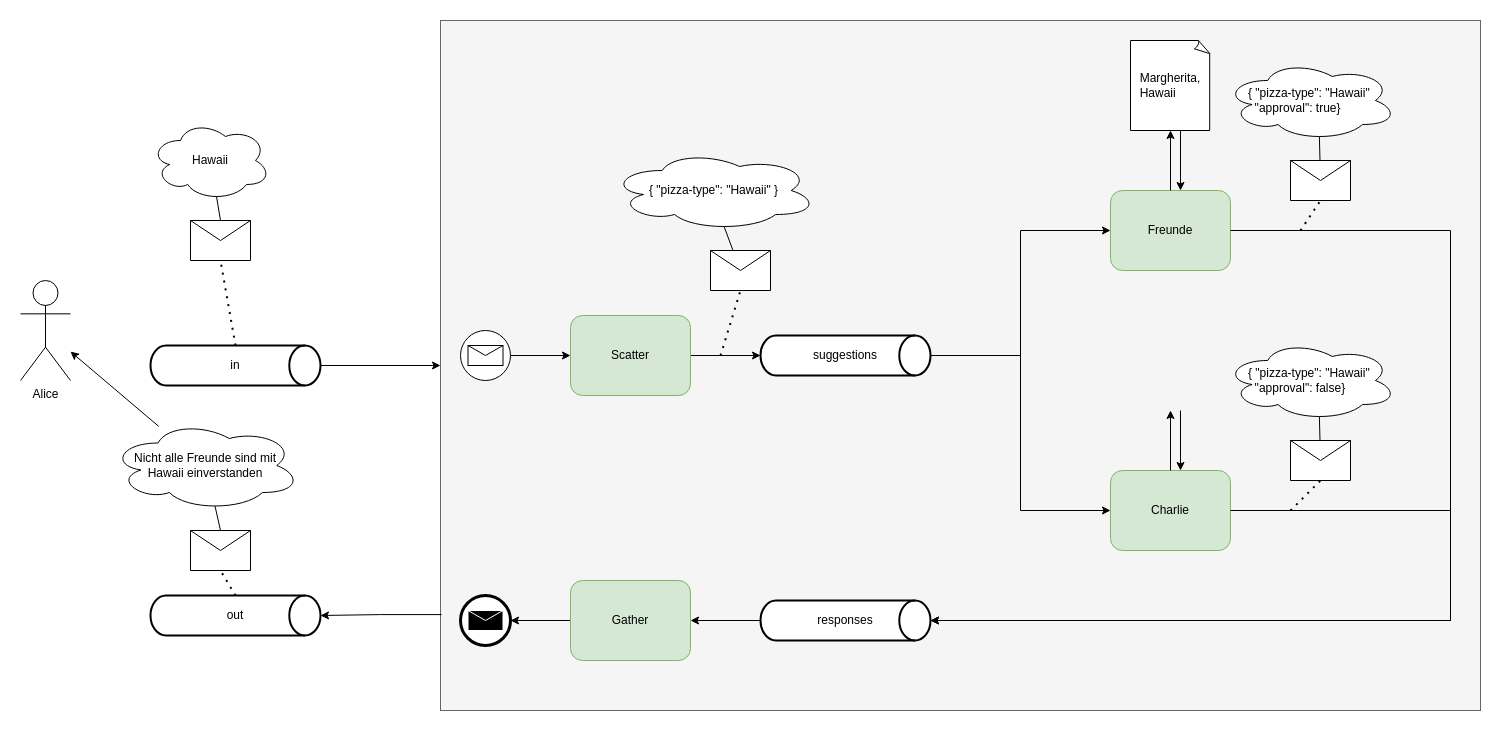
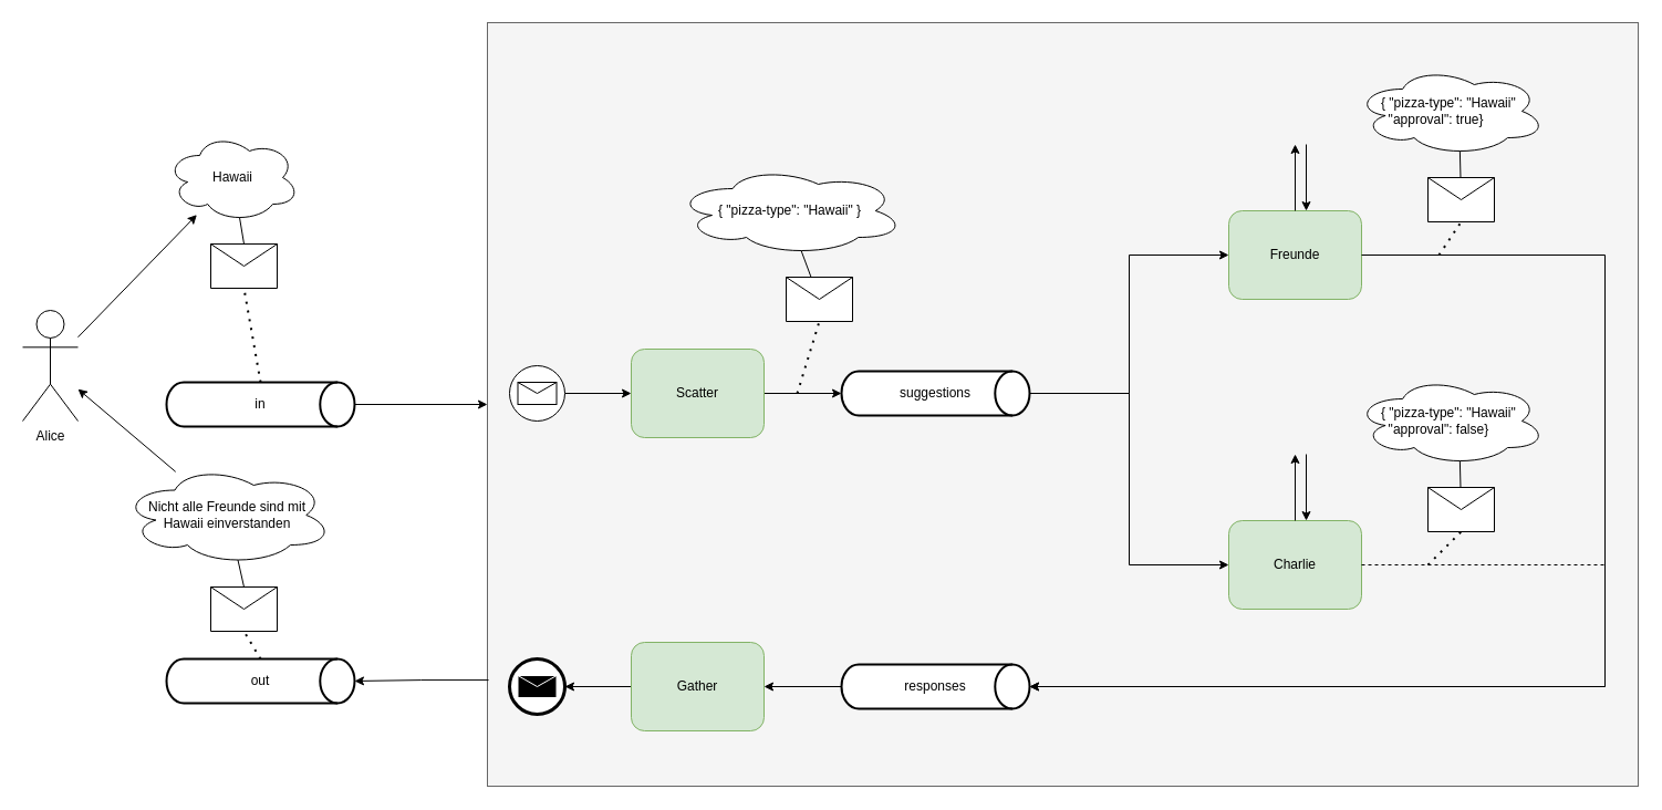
  <mxCell id="0" />
  <mxCell id="1" parent="0" />
  <mxCell id="2" value="" style="rounded=0;whiteSpace=wrap;html=1;fillColor=#f5f5f5;strokeColor=#666666;fontColor=#333333;" parent="1" vertex="1"><mxGeometry x="440" y="20" width="1040" height="690" as="geometry" /></mxCell>
  <mxCell id="3" style="edgeStyle=orthogonalEdgeStyle;rounded=0;orthogonalLoop=1;jettySize=auto;html=1;" parent="1" source="4" target="2" edge="1"><mxGeometry relative="1" as="geometry" /></mxCell>
  <mxCell id="4" value="in" style="strokeWidth=2;html=1;shape=mxgraph.flowchart.direct_data;whiteSpace=wrap;" parent="1" vertex="1"><mxGeometry x="150" y="345" width="170" height="40" as="geometry" /></mxCell>
  <mxCell id="5" style="edgeStyle=orthogonalEdgeStyle;rounded=0;orthogonalLoop=1;jettySize=auto;html=1;entryX=0;entryY=0.5;entryDx=0;entryDy=0;" parent="1" source="7" target="28" edge="1"><mxGeometry relative="1" as="geometry" /></mxCell>
  <mxCell id="6" style="edgeStyle=orthogonalEdgeStyle;rounded=0;orthogonalLoop=1;jettySize=auto;html=1;entryX=0;entryY=0.5;entryDx=0;entryDy=0;" parent="1" source="7" target="34" edge="1"><mxGeometry relative="1" as="geometry" /></mxCell>
  <mxCell id="7" value="suggestions" style="strokeWidth=2;html=1;shape=mxgraph.flowchart.direct_data;whiteSpace=wrap;" parent="1" vertex="1"><mxGeometry x="760" y="335" width="170" height="40" as="geometry" /></mxCell>
  <mxCell id="8" style="edgeStyle=orthogonalEdgeStyle;rounded=0;orthogonalLoop=1;jettySize=auto;html=1;" parent="1" source="9" target="12" edge="1"><mxGeometry relative="1" as="geometry" /></mxCell>
  <mxCell id="9" value="" style="shape=mxgraph.bpmn.shape;html=1;verticalLabelPosition=bottom;labelBackgroundColor=#ffffff;verticalAlign=top;align=center;perimeter=ellipsePerimeter;outlineConnect=0;outline=standard;symbol=message;" parent="1" vertex="1"><mxGeometry x="460" y="330" width="50" height="50" as="geometry" /></mxCell>
  <mxCell id="10" value="" style="shape=mxgraph.bpmn.shape;html=1;verticalLabelPosition=bottom;labelBackgroundColor=#ffffff;verticalAlign=top;align=center;perimeter=ellipsePerimeter;outlineConnect=0;outline=end;symbol=message;" parent="1" vertex="1"><mxGeometry x="460" y="595" width="50" height="50" as="geometry" /></mxCell>
  <mxCell id="11" style="edgeStyle=orthogonalEdgeStyle;rounded=0;orthogonalLoop=1;jettySize=auto;html=1;" parent="1" source="12" target="7" edge="1"><mxGeometry relative="1" as="geometry" /></mxCell>
  <mxCell id="12" value="Scatter" style="shape=ext;rounded=1;html=1;whiteSpace=wrap;fillColor=#d5e8d4;strokeColor=#82b366;" parent="1" vertex="1"><mxGeometry x="570" y="315" width="120" height="80" as="geometry" /></mxCell>
  <mxCell id="13" value="" style="group" parent="1" vertex="1" connectable="0"><mxGeometry x="160" y="120" width="120" height="140" as="geometry" /></mxCell>
  <mxCell id="14" value="Hawaii" style="ellipse;shape=cloud;whiteSpace=wrap;html=1;" parent="13" vertex="1"><mxGeometry x="-10" width="120" height="80" as="geometry" /></mxCell>
  <mxCell id="15" value="" style="shape=message;html=1;whiteSpace=wrap;html=1;outlineConnect=0;" parent="13" vertex="1"><mxGeometry x="30" y="100" width="60" height="40" as="geometry" /></mxCell>
  <mxCell id="16" value="" style="endArrow=none;html=1;entryX=0.55;entryY=0.95;entryDx=0;entryDy=0;entryPerimeter=0;exitX=0.5;exitY=0;exitDx=0;exitDy=0;" parent="13" source="15" target="14" edge="1"><mxGeometry width="50" height="50" relative="1" as="geometry"><mxPoint x="100" y="280" as="sourcePoint" /><mxPoint x="150" y="230" as="targetPoint" /></mxGeometry></mxCell>
  <mxCell id="17" value="" style="group" parent="1" vertex="1" connectable="0"><mxGeometry x="160" y="430" width="120" height="140" as="geometry" /></mxCell>
  <mxCell id="18" value="Nicht alle Freunde sind mit &lt;br&gt;Hawaii einverstanden" style="ellipse;shape=cloud;whiteSpace=wrap;html=1;" parent="17" vertex="1"><mxGeometry x="-50" y="-10" width="190" height="90" as="geometry" /></mxCell>
  <mxCell id="19" value="" style="shape=message;html=1;whiteSpace=wrap;html=1;outlineConnect=0;" parent="17" vertex="1"><mxGeometry x="30" y="100" width="60" height="40" as="geometry" /></mxCell>
  <mxCell id="20" value="" style="endArrow=none;html=1;entryX=0.55;entryY=0.95;entryDx=0;entryDy=0;entryPerimeter=0;exitX=0.5;exitY=0;exitDx=0;exitDy=0;" parent="17" source="19" target="18" edge="1"><mxGeometry width="50" height="50" relative="1" as="geometry"><mxPoint x="130" y="60" as="sourcePoint" /><mxPoint x="180" y="10" as="targetPoint" /></mxGeometry></mxCell>
  <mxCell id="21" value="" style="group" parent="1" vertex="1" connectable="0"><mxGeometry x="680" y="150" width="190" height="140" as="geometry" /></mxCell>
  <mxCell id="22" value="&lt;div style=&quot;text-align: justify&quot;&gt;&lt;span&gt;{&lt;/span&gt;&lt;span&gt;&amp;nbsp;&quot;pizza-type&quot;: &quot;Hawaii&quot;&amp;nbsp;&lt;/span&gt;&lt;span&gt;}&lt;/span&gt;&lt;/div&gt;" style="ellipse;shape=cloud;whiteSpace=wrap;html=1;align=center;" parent="21" vertex="1"><mxGeometry x="-70" width="206.5" height="80" as="geometry" /></mxCell>
  <mxCell id="23" value="" style="shape=message;html=1;whiteSpace=wrap;html=1;outlineConnect=0;" parent="21" vertex="1"><mxGeometry x="30" y="100" width="60" height="40" as="geometry" /></mxCell>
  <mxCell id="24" value="" style="endArrow=none;html=1;entryX=0.55;entryY=0.95;entryDx=0;entryDy=0;entryPerimeter=0;" parent="21" source="23" target="22" edge="1"><mxGeometry width="50" height="50" relative="1" as="geometry"><mxPoint x="-40" y="250" as="sourcePoint" /><mxPoint x="10" y="200" as="targetPoint" /></mxGeometry></mxCell>
  <mxCell id="25" value="" style="endArrow=none;dashed=1;html=1;dashPattern=1 3;strokeWidth=2;entryX=0.5;entryY=1;entryDx=0;entryDy=0;" parent="1" target="23" edge="1"><mxGeometry width="50" height="50" relative="1" as="geometry"><mxPoint x="720" y="355" as="sourcePoint" /><mxPoint x="780" y="370" as="targetPoint" /></mxGeometry></mxCell>
  <mxCell id="26" value="" style="endArrow=none;dashed=1;html=1;dashPattern=1 3;strokeWidth=2;entryX=0.5;entryY=1;entryDx=0;entryDy=0;exitX=0.5;exitY=0;exitDx=0;exitDy=0;exitPerimeter=0;" parent="1" source="4" target="15" edge="1"><mxGeometry width="50" height="50" relative="1" as="geometry"><mxPoint x="390" y="360" as="sourcePoint" /><mxPoint x="310" y="370" as="targetPoint" /></mxGeometry></mxCell>
  <mxCell id="27" value="" style="group" parent="1" vertex="1" connectable="0"><mxGeometry x="1110" y="40" width="120" height="230" as="geometry" /></mxCell>
  <mxCell id="28" value="Freunde" style="shape=ext;rounded=1;html=1;whiteSpace=wrap;fillColor=#d5e8d4;strokeColor=#82b366;" parent="27" vertex="1"><mxGeometry y="150" width="120" height="80" as="geometry" /></mxCell>
- <mxCell id="29" value="&lt;div style=&quot;text-align: justify&quot;&gt;Margherita,&lt;/div&gt;&lt;div style=&quot;text-align: justify&quot;&gt;Hawaii&lt;/div&gt;" style="whiteSpace=wrap;html=1;shape=mxgraph.basic.document" parent="27" vertex="1"><mxGeometry x="20" width="80" height="90" as="geometry" /></mxCell>
  <mxCell id="30" value="" style="group" parent="27" vertex="1" connectable="0"><mxGeometry x="60" y="90" width="10" height="60" as="geometry" /></mxCell>
  <mxCell id="31" value="" style="endArrow=classic;html=1;" parent="30" edge="1"><mxGeometry width="50" height="50" relative="1" as="geometry"><mxPoint y="60" as="sourcePoint" /><mxPoint as="targetPoint" /></mxGeometry></mxCell>
  <mxCell id="32" value="" style="endArrow=classic;html=1;" parent="30" edge="1"><mxGeometry width="50" height="50" relative="1" as="geometry"><mxPoint x="10" as="sourcePoint" /><mxPoint x="10" y="60" as="targetPoint" /></mxGeometry></mxCell>
  <mxCell id="33" value="" style="group" parent="1" vertex="1" connectable="0"><mxGeometry x="1110" y="320" width="120" height="230" as="geometry" /></mxCell>
  <mxCell id="34" value="Charlie" style="shape=ext;rounded=1;html=1;whiteSpace=wrap;fillColor=#d5e8d4;strokeColor=#82b366;" parent="33" vertex="1"><mxGeometry y="150" width="120" height="80" as="geometry" /></mxCell>
  <mxCell id="35" value="" style="group" parent="33" vertex="1" connectable="0"><mxGeometry x="60" y="90" width="10" height="60" as="geometry" /></mxCell>
  <mxCell id="36" value="" style="endArrow=classic;html=1;" parent="35" edge="1"><mxGeometry width="50" height="50" relative="1" as="geometry"><mxPoint y="60" as="sourcePoint" /><mxPoint as="targetPoint" /></mxGeometry></mxCell>
  <mxCell id="37" value="" style="endArrow=classic;html=1;" parent="35" edge="1"><mxGeometry width="50" height="50" relative="1" as="geometry"><mxPoint x="10" as="sourcePoint" /><mxPoint x="10" y="60" as="targetPoint" /></mxGeometry></mxCell>
  <mxCell id="38" style="edgeStyle=orthogonalEdgeStyle;rounded=0;orthogonalLoop=1;jettySize=auto;html=1;entryX=1;entryY=0.5;entryDx=0;entryDy=0;" parent="1" source="39" target="53" edge="1"><mxGeometry relative="1" as="geometry" /></mxCell>
  <mxCell id="39" value="responses" style="strokeWidth=2;html=1;shape=mxgraph.flowchart.direct_data;whiteSpace=wrap;" parent="1" vertex="1"><mxGeometry x="760" y="600" width="170" height="40" as="geometry" /></mxCell>
  <mxCell id="40" style="edgeStyle=orthogonalEdgeStyle;rounded=0;orthogonalLoop=1;jettySize=auto;html=1;entryX=1;entryY=0.5;entryDx=0;entryDy=0;entryPerimeter=0;" parent="1" source="28" target="39" edge="1"><mxGeometry relative="1" as="geometry"><Array as="points"><mxPoint x="1450" y="230" /><mxPoint x="1450" y="620" /></Array></mxGeometry></mxCell>
- <mxCell id="41" style="edgeStyle=orthogonalEdgeStyle;rounded=0;orthogonalLoop=1;jettySize=auto;html=1;entryX=1;entryY=0.5;entryDx=0;entryDy=0;entryPerimeter=0;" parent="1" source="34" target="39" edge="1"><mxGeometry relative="1" as="geometry"><Array as="points"><mxPoint x="1450" y="510" /><mxPoint x="1450" y="620" /></Array></mxGeometry></mxCell>
+ <mxCell id="41" style="edgeStyle=orthogonalEdgeStyle;rounded=0;orthogonalLoop=1;jettySize=auto;html=1;entryX=1;entryY=0.5;entryDx=0;entryDy=0;entryPerimeter=0;dashed=1;" parent="1" source="34" target="39" edge="1"><mxGeometry relative="1" as="geometry"><Array as="points"><mxPoint x="1450" y="510" /><mxPoint x="1450" y="620" /></Array></mxGeometry></mxCell>
  <mxCell id="42" value="" style="group" parent="1" vertex="1" connectable="0"><mxGeometry x="1260" y="60" width="190" height="140" as="geometry" /></mxCell>
  <mxCell id="43" value="&lt;div style=&quot;text-align: justify&quot;&gt;&lt;div&gt;{ &quot;pizza-type&quot;: &quot;Hawaii&quot;&amp;nbsp;&lt;/div&gt;&lt;div&gt;&amp;nbsp; &quot;approval&quot;: true}&lt;/div&gt;&lt;/div&gt;" style="ellipse;shape=cloud;whiteSpace=wrap;html=1;align=center;" parent="42" vertex="1"><mxGeometry x="-36" width="172.5" height="80" as="geometry" /></mxCell>
  <mxCell id="44" value="" style="shape=message;html=1;whiteSpace=wrap;html=1;outlineConnect=0;" parent="42" vertex="1"><mxGeometry x="30" y="100" width="60" height="40" as="geometry" /></mxCell>
  <mxCell id="45" value="" style="endArrow=none;html=1;entryX=0.55;entryY=0.95;entryDx=0;entryDy=0;entryPerimeter=0;" parent="42" source="44" target="43" edge="1"><mxGeometry width="50" height="50" relative="1" as="geometry"><mxPoint x="-40" y="250" as="sourcePoint" /><mxPoint x="10" y="200" as="targetPoint" /></mxGeometry></mxCell>
  <mxCell id="46" value="" style="endArrow=none;dashed=1;html=1;dashPattern=1 3;strokeWidth=2;entryX=0.5;entryY=1;entryDx=0;entryDy=0;" parent="1" target="44" edge="1"><mxGeometry width="50" height="50" relative="1" as="geometry"><mxPoint x="1300" y="230" as="sourcePoint" /><mxPoint x="750" y="300" as="targetPoint" /></mxGeometry></mxCell>
  <mxCell id="47" value="" style="group" parent="1" vertex="1" connectable="0"><mxGeometry x="1260" y="340" width="190" height="140" as="geometry" /></mxCell>
  <mxCell id="48" value="&lt;div style=&quot;text-align: justify&quot;&gt;&lt;div&gt;{ &quot;pizza-type&quot;: &quot;Hawaii&quot;&amp;nbsp;&lt;/div&gt;&lt;div&gt;&amp;nbsp; &quot;approval&quot;: false}&lt;/div&gt;&lt;/div&gt;" style="ellipse;shape=cloud;whiteSpace=wrap;html=1;align=center;" parent="47" vertex="1"><mxGeometry x="-36" width="172.5" height="80" as="geometry" /></mxCell>
  <mxCell id="49" value="" style="shape=message;html=1;whiteSpace=wrap;html=1;outlineConnect=0;" parent="47" vertex="1"><mxGeometry x="30" y="100" width="60" height="40" as="geometry" /></mxCell>
  <mxCell id="50" value="" style="endArrow=none;html=1;entryX=0.55;entryY=0.95;entryDx=0;entryDy=0;entryPerimeter=0;" parent="47" source="49" target="48" edge="1"><mxGeometry width="50" height="50" relative="1" as="geometry"><mxPoint x="-40" y="250" as="sourcePoint" /><mxPoint x="10" y="200" as="targetPoint" /></mxGeometry></mxCell>
  <mxCell id="51" value="" style="endArrow=none;dashed=1;html=1;dashPattern=1 3;strokeWidth=2;entryX=0.5;entryY=1;entryDx=0;entryDy=0;" parent="1" target="49" edge="1"><mxGeometry width="50" height="50" relative="1" as="geometry"><mxPoint x="1290" y="510" as="sourcePoint" /><mxPoint x="1330" as="targetPoint" y="210" /></mxGeometry></mxCell>
  <mxCell id="52" style="edgeStyle=orthogonalEdgeStyle;rounded=0;orthogonalLoop=1;jettySize=auto;html=1;entryX=1;entryY=0.5;entryDx=0;entryDy=0;" parent="1" source="53" target="10" edge="1"><mxGeometry relative="1" as="geometry" /></mxCell>
  <mxCell id="53" value="Gather" style="shape=ext;rounded=1;html=1;whiteSpace=wrap;fillColor=#d5e8d4;strokeColor=#82b366;" parent="1" vertex="1"><mxGeometry x="570" y="580" width="120" height="80" as="geometry" /></mxCell>
  <mxCell id="54" value="out" style="strokeWidth=2;html=1;shape=mxgraph.flowchart.direct_data;whiteSpace=wrap;" parent="1" vertex="1"><mxGeometry x="150" y="595" width="170" height="40" as="geometry" /></mxCell>
  <mxCell id="55" style="edgeStyle=orthogonalEdgeStyle;rounded=0;orthogonalLoop=1;jettySize=auto;html=1;exitX=0.001;exitY=0.861;exitDx=0;exitDy=0;exitPerimeter=0;entryX=1;entryY=0.5;entryDx=0;entryDy=0;entryPerimeter=0;" parent="1" source="2" target="54" edge="1"><mxGeometry relative="1" as="geometry"><mxPoint x="330" y="375" as="sourcePoint" /><mxPoint x="450" y="375" as="targetPoint" /></mxGeometry></mxCell>
  <mxCell id="56" value="" style="endArrow=none;dashed=1;html=1;dashPattern=1 3;strokeWidth=2;entryX=0.5;entryY=1;entryDx=0;entryDy=0;exitX=0.5;exitY=0;exitDx=0;exitDy=0;exitPerimeter=0;" parent="1" source="54" target="19" edge="1"><mxGeometry width="50" height="50" relative="1" as="geometry"><mxPoint x="245" y="355" as="sourcePoint" /><mxPoint x="230" y="270" as="targetPoint" /></mxGeometry></mxCell>
+ <mxCell id="57" style="rounded=0;orthogonalLoop=1;jettySize=auto;html=1;" edge="1" parent="1" source="58" target="14"><mxGeometry relative="1" as="geometry" /></mxCell>
  <mxCell id="58" value="Alice" style="shape=umlActor;verticalLabelPosition=bottom;verticalAlign=top;html=1;outlineConnect=0;" vertex="1" parent="1"><mxGeometry x="20" y="280" width="50" height="100" as="geometry" /></mxCell>
  <mxCell id="59" style="edgeStyle=none;rounded=0;orthogonalLoop=1;jettySize=auto;html=1;" edge="1" parent="1" source="18" target="58"><mxGeometry relative="1" as="geometry"><mxPoint x="80" y="390" as="targetPoint" /></mxGeometry></mxCell>
